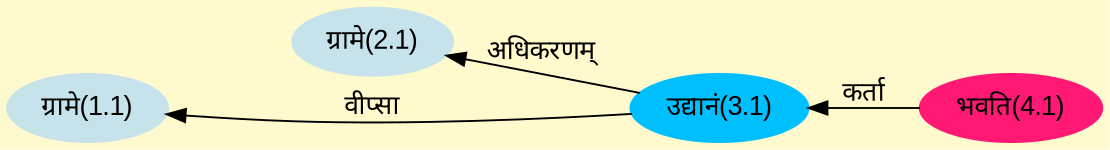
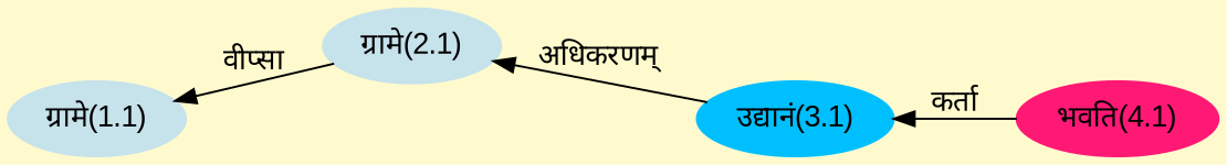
  digraph {
    bgcolor=lemonchiffon1
    compound=true
    fontname="Liberation Sans"
    rankdir=LR
    node [color="#C6E2EB" fontname="Liberation Sans" style=filled]
    edge [dir=back fontname="Liberation Sans"]
    n1 [label="ग्रामे(1.1)"]
    n2 [label="ग्रामे(2.1)"]
    n3 [color="#00BFFF" label="उद्यानं(3.1)"]
    n4 [color="#FF1975" label="भवति(4.1)"]
-   n1 -> n3 [label="वीप्सा"]
+   n1 -> n2 [label="वीप्सा"]
    n2 -> n3 [label="अधिकरणम्"]
    n3 -> n4 [label="कर्ता"]
  }
